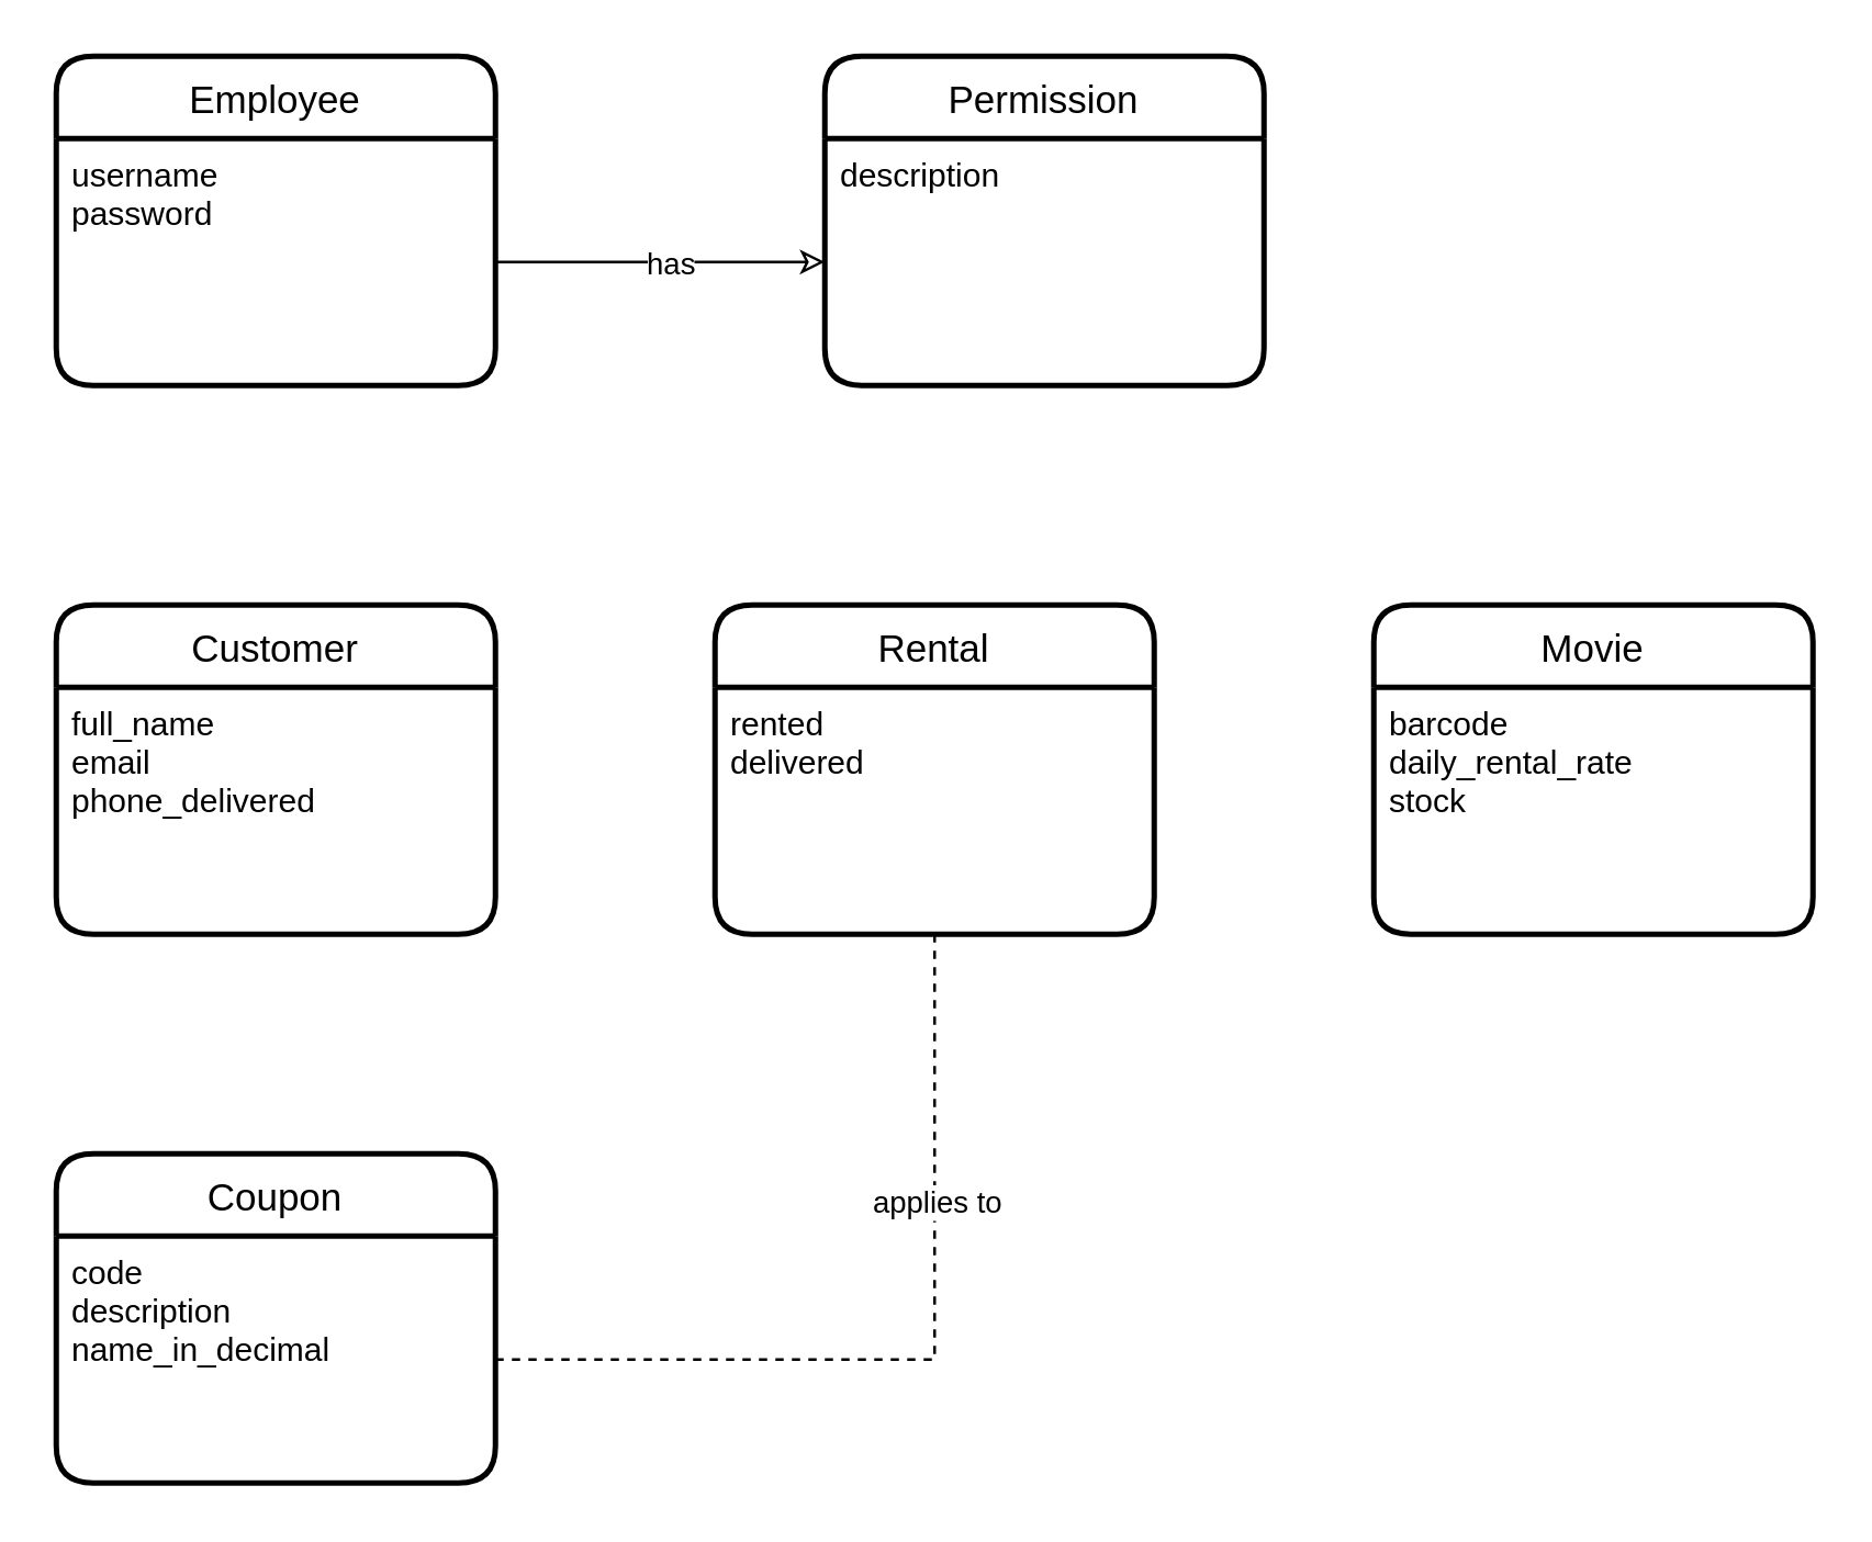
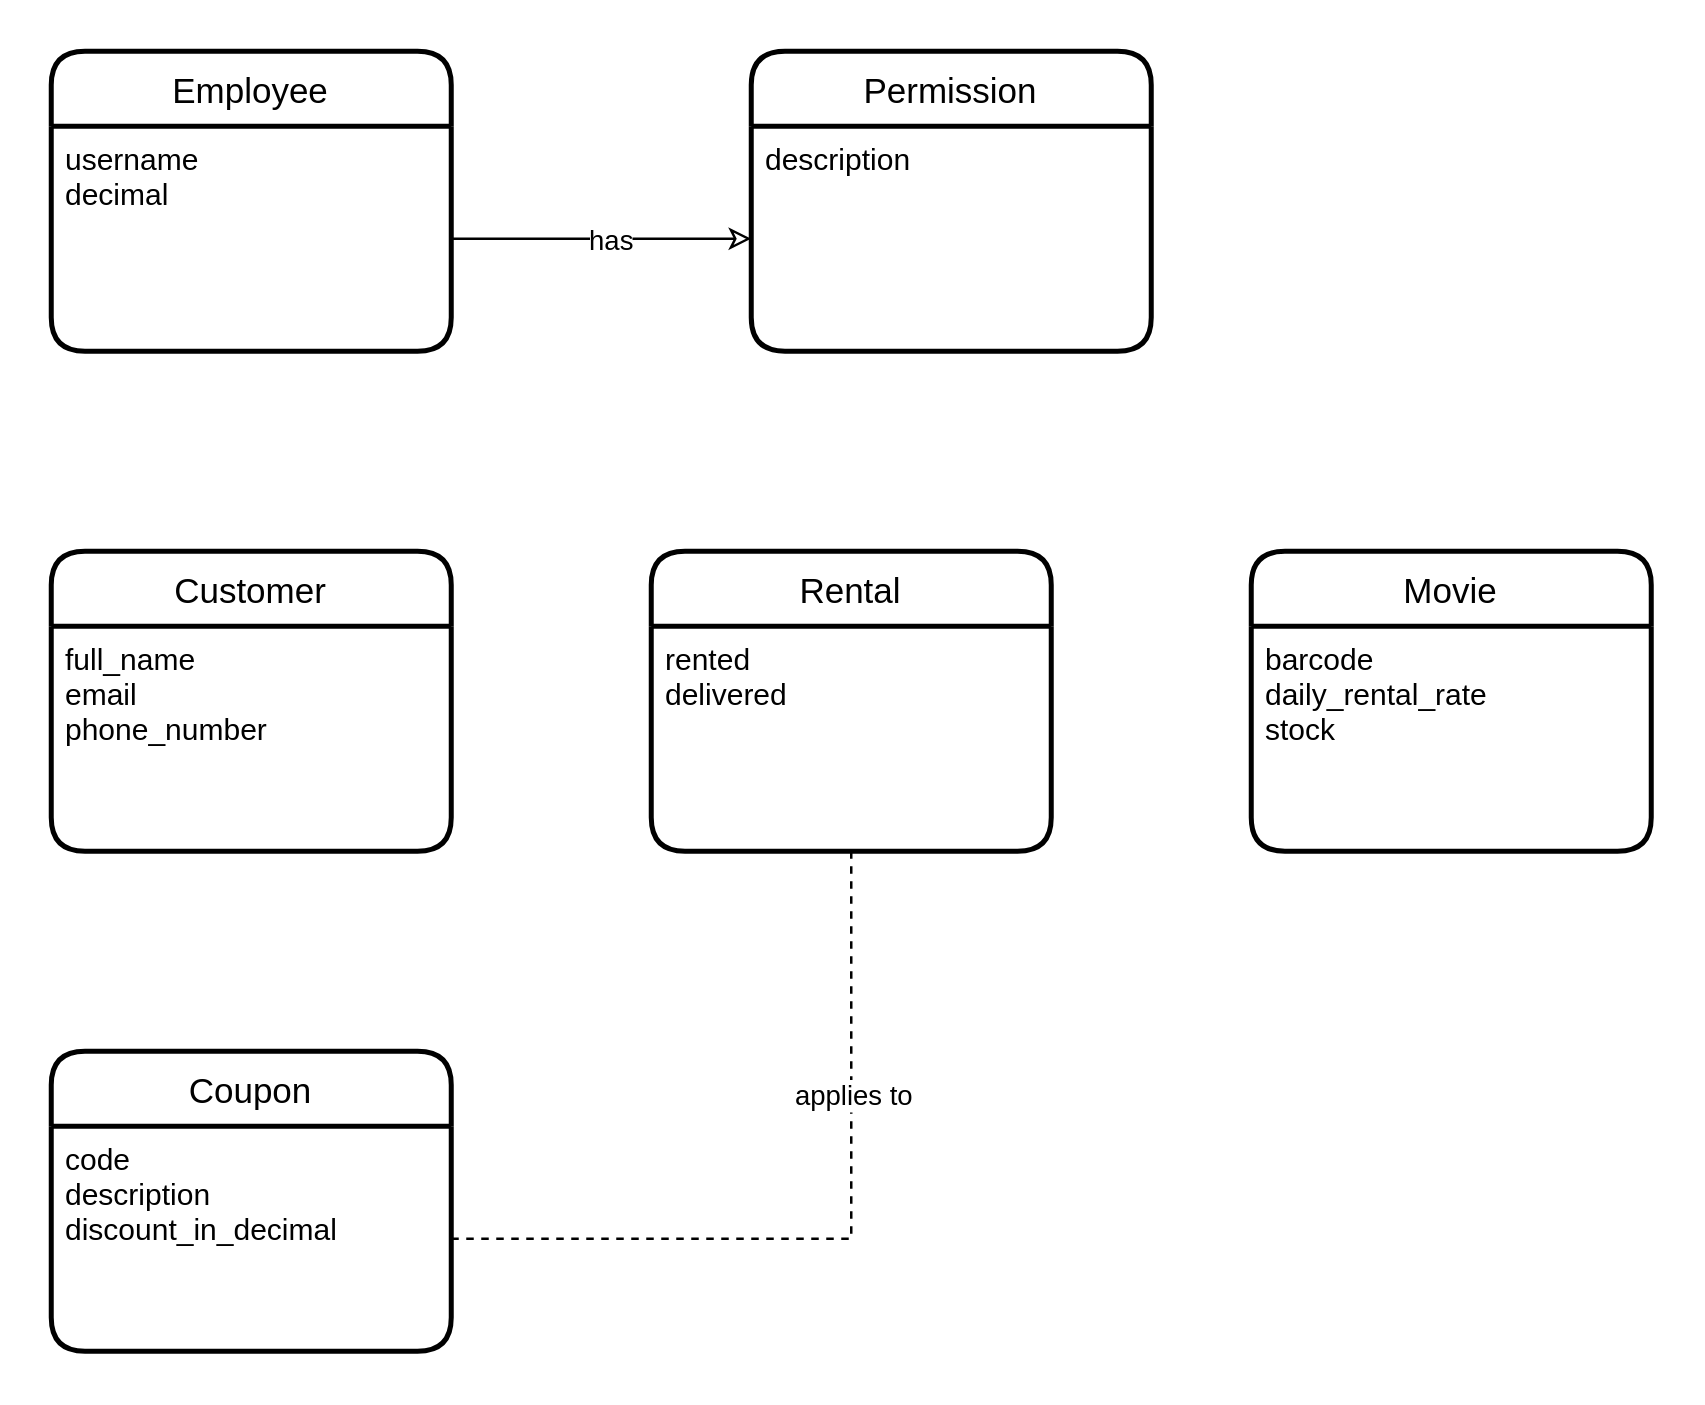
  <mxCell id="0" />
  <mxCell id="1" parent="0" />
  <mxCell id="2" value="Employee" style="swimlane;childLayout=stackLayout;horizontal=1;startSize=30;horizontalStack=0;rounded=1;fontSize=14;fontStyle=0;strokeWidth=2;resizeParent=0;resizeLast=1;shadow=0;dashed=0;align=center;" vertex="1" parent="1"><mxGeometry x="20" y="20" width="160" height="120" as="geometry" /></mxCell>
- <mxCell id="3" value="username&#10;password" style="align=left;strokeColor=none;fillColor=none;spacingLeft=4;fontSize=12;verticalAlign=top;resizable=0;rotatable=0;part=1;" vertex="1" parent="2"><mxGeometry y="30" width="160" height="90" as="geometry" /></mxCell>
+ <mxCell id="3" value="username&#10;decimal" style="align=left;strokeColor=none;fillColor=none;spacingLeft=4;fontSize=12;verticalAlign=top;resizable=0;rotatable=0;part=1;" vertex="1" parent="2"><mxGeometry y="30" width="160" height="90" as="geometry" /></mxCell>
  <mxCell id="4" value="Permission" style="swimlane;childLayout=stackLayout;horizontal=1;startSize=30;horizontalStack=0;rounded=1;fontSize=14;fontStyle=0;strokeWidth=2;resizeParent=0;resizeLast=1;shadow=0;dashed=0;align=center;" vertex="1" parent="1"><mxGeometry x="300" y="20" width="160" height="120" as="geometry" /></mxCell>
  <mxCell id="5" value="description" style="align=left;strokeColor=none;fillColor=none;spacingLeft=4;fontSize=12;verticalAlign=top;resizable=0;rotatable=0;part=1;" vertex="1" parent="4"><mxGeometry y="30" width="160" height="90" as="geometry" /></mxCell>
  <mxCell id="6" style="edgeStyle=orthogonalEdgeStyle;rounded=0;orthogonalLoop=1;jettySize=auto;html=1;exitX=1;exitY=0.5;exitDx=0;exitDy=0;entryX=0;entryY=0.5;entryDx=0;entryDy=0;endArrow=classic;endFill=0;" edge="1" parent="1" source="3" target="5"><mxGeometry relative="1" as="geometry" /></mxCell>
  <mxCell id="7" value="has" style="edgeLabel;html=1;align=center;verticalAlign=middle;resizable=0;points=[];" vertex="1" connectable="0" parent="6"><mxGeometry x="0.05" relative="1" as="geometry"><mxPoint as="offset" /></mxGeometry></mxCell>
  <mxCell id="8" value="Customer" style="swimlane;childLayout=stackLayout;horizontal=1;startSize=30;horizontalStack=0;rounded=1;fontSize=14;fontStyle=0;strokeWidth=2;resizeParent=0;resizeLast=1;shadow=0;dashed=0;align=center;" vertex="1" parent="1"><mxGeometry x="20" y="220" width="160" height="120" as="geometry" /></mxCell>
- <mxCell id="9" value="full_name&#10;email&#10;phone_delivered" style="align=left;strokeColor=none;fillColor=none;spacingLeft=4;fontSize=12;verticalAlign=top;resizable=0;rotatable=0;part=1;" vertex="1" parent="8"><mxGeometry y="30" width="160" height="90" as="geometry" /></mxCell>
+ <mxCell id="9" value="full_name&#10;email&#10;phone_number" style="align=left;strokeColor=none;fillColor=none;spacingLeft=4;fontSize=12;verticalAlign=top;resizable=0;rotatable=0;part=1;" vertex="1" parent="8"><mxGeometry y="30" width="160" height="90" as="geometry" /></mxCell>
  <mxCell id="10" value="Movie" style="swimlane;childLayout=stackLayout;horizontal=1;startSize=30;horizontalStack=0;rounded=1;fontSize=14;fontStyle=0;strokeWidth=2;resizeParent=0;resizeLast=1;shadow=0;dashed=0;align=center;" vertex="1" parent="1"><mxGeometry x="500" y="220" width="160" height="120" as="geometry" /></mxCell>
  <mxCell id="11" value="barcode&#10;daily_rental_rate&#10;stock" style="align=left;strokeColor=none;fillColor=none;spacingLeft=4;fontSize=12;verticalAlign=top;resizable=0;rotatable=0;part=1;" vertex="1" parent="10"><mxGeometry y="30" width="160" height="90" as="geometry" /></mxCell>
  <mxCell id="12" value="Rental" style="swimlane;childLayout=stackLayout;horizontal=1;startSize=30;horizontalStack=0;rounded=1;fontSize=14;fontStyle=0;strokeWidth=2;resizeParent=0;resizeLast=1;shadow=0;dashed=0;align=center;" vertex="1" parent="1"><mxGeometry x="260" y="220" width="160" height="120" as="geometry" /></mxCell>
  <mxCell id="13" value="rented&#10;delivered" style="align=left;strokeColor=none;fillColor=none;spacingLeft=4;fontSize=12;verticalAlign=top;resizable=0;rotatable=0;part=1;" vertex="1" parent="12"><mxGeometry y="30" width="160" height="90" as="geometry" /></mxCell>
  <mxCell id="14" value="Coupon" style="swimlane;childLayout=stackLayout;horizontal=1;startSize=30;horizontalStack=0;rounded=1;fontSize=14;fontStyle=0;strokeWidth=2;resizeParent=0;resizeLast=1;shadow=0;dashed=0;align=center;" vertex="1" parent="1"><mxGeometry x="20" y="420" width="160" height="120" as="geometry" /></mxCell>
- <mxCell id="15" value="code&#10;description&#10;name_in_decimal" style="align=left;strokeColor=none;fillColor=none;spacingLeft=4;fontSize=12;verticalAlign=top;resizable=0;rotatable=0;part=1;" vertex="1" parent="14"><mxGeometry y="30" width="160" height="90" as="geometry" /></mxCell>
+ <mxCell id="15" value="code&#10;description&#10;discount_in_decimal" style="align=left;strokeColor=none;fillColor=none;spacingLeft=4;fontSize=12;verticalAlign=top;resizable=0;rotatable=0;part=1;" vertex="1" parent="14"><mxGeometry y="30" width="160" height="90" as="geometry" /></mxCell>
  <mxCell id="16" style="edgeStyle=orthogonalEdgeStyle;rounded=0;orthogonalLoop=1;jettySize=auto;html=1;exitX=1;exitY=0.5;exitDx=0;exitDy=0;entryX=0.5;entryY=1;entryDx=0;entryDy=0;endArrow=none;endFill=0;dashed=1;" edge="1" parent="1" source="15" target="13"><mxGeometry relative="1" as="geometry" /></mxCell>
  <mxCell id="17" value="applies to" style="edgeLabel;html=1;align=center;verticalAlign=middle;resizable=0;points=[];" vertex="1" connectable="0" parent="16"><mxGeometry x="0.384" relative="1" as="geometry"><mxPoint as="offset" /></mxGeometry></mxCell>
